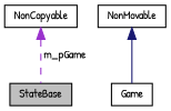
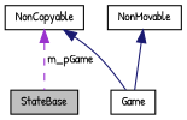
  digraph {
    fontname="Patrick Hand"
    node [color=black fillcolor=white fontname="Patrick Hand" fontsize=10 shape=record style=filled]
    edge [color=midnightblue dir=back fontname="Patrick Hand" fontsize=10 labelfontname=Helvetica labelfontsize=10 style=solid]
    n1 [fillcolor=grey75 fontcolor=black height=0.2 label=StateBase width=0.4]
    n2 [height=0.2 label=Game width=0.4]
    n3 [height=0.2 label=NonCopyable width=0.4]
    n4 [height=0.2 label=NonMovable width=0.4]
    n3 -> n1 [color=darkorchid3 label=" m_pGame" style=dashed]
+   n3 -> n2
    n4 -> n2
  }
